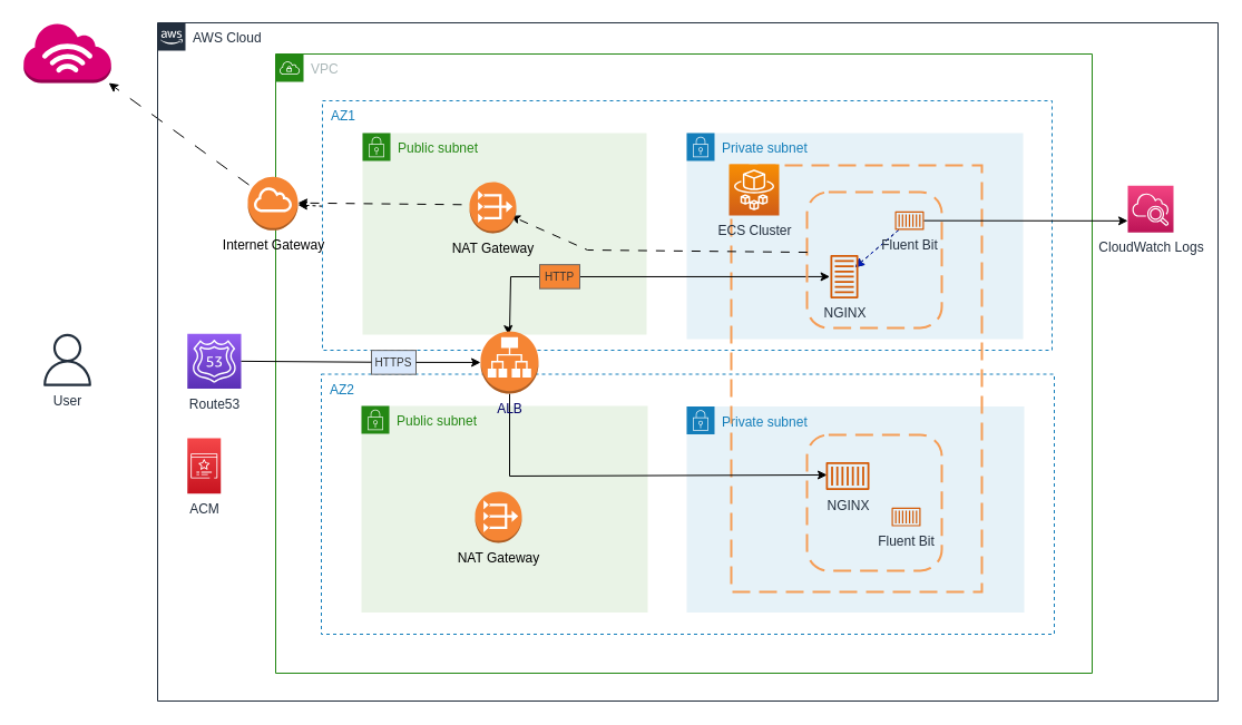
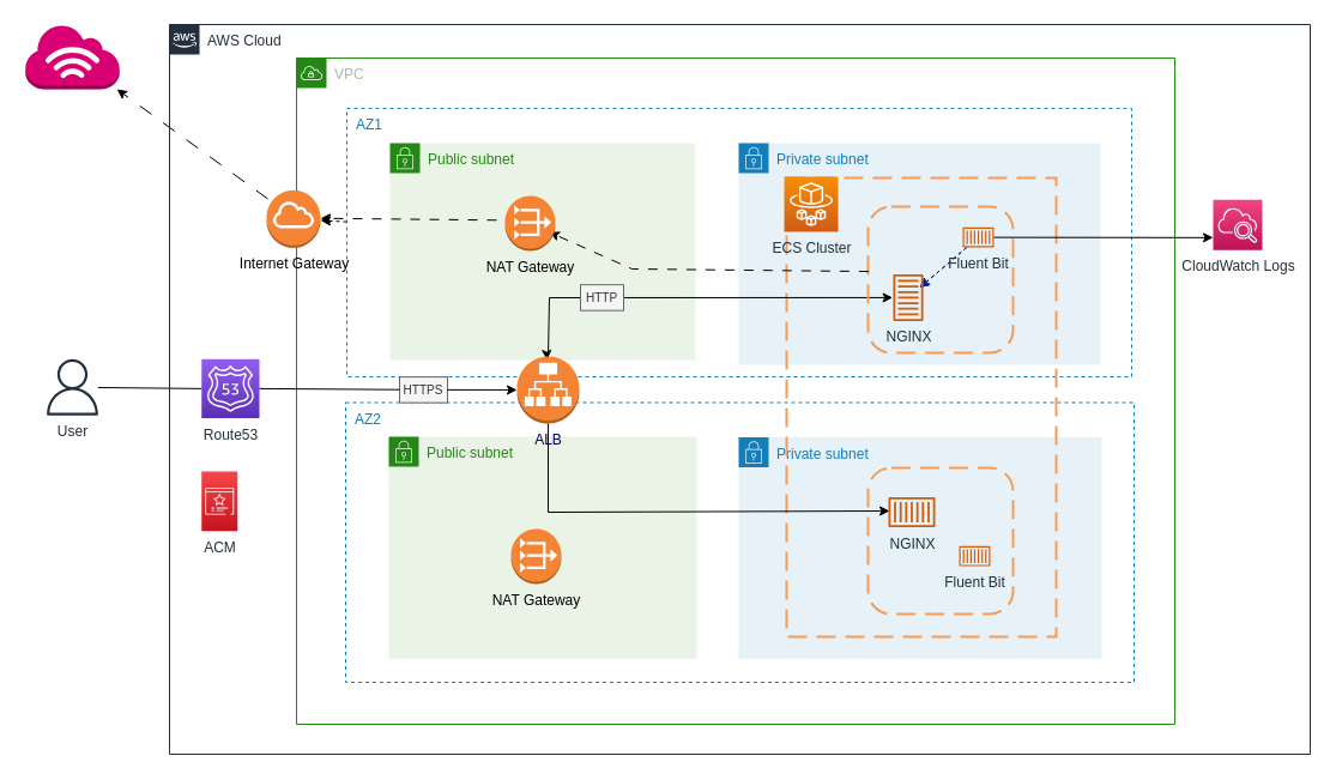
  <mxCell id="0" />
  <mxCell id="1" parent="0" />
  <mxCell id="2" value="" style="edgeStyle=none;html=1;dashed=1;" edge="1" parent="1" source="3" target="41"><mxGeometry relative="1" as="geometry" /></mxCell>
  <mxCell id="3" value="  AZ1" style="fillColor=none;strokeColor=#147EBA;dashed=1;verticalAlign=top;fontStyle=0;fontColor=#147EBA;container=0;align=left;" parent="1" vertex="1"><mxGeometry x="289" y="90" width="655" height="224" as="geometry" /></mxCell>
  <mxCell id="4" value="VPC" style="points=[[0,0],[0.25,0],[0.5,0],[0.75,0],[1,0],[1,0.25],[1,0.5],[1,0.75],[1,1],[0.75,1],[0.5,1],[0.25,1],[0,1],[0,0.75],[0,0.5],[0,0.25]];outlineConnect=0;gradientColor=none;html=1;whiteSpace=wrap;fontSize=12;fontStyle=0;container=0;pointerEvents=0;collapsible=0;recursiveResize=0;shape=mxgraph.aws4.group;grIcon=mxgraph.aws4.group_vpc;strokeColor=#248814;fillColor=none;verticalAlign=top;align=left;spacingLeft=30;fontColor=#AAB7B8;dashed=0;" parent="1" vertex="1"><mxGeometry x="247" y="48" width="733" height="556" as="geometry" /></mxCell>
  <mxCell id="5" value="Public subnet" style="points=[[0,0],[0.25,0],[0.5,0],[0.75,0],[1,0],[1,0.25],[1,0.5],[1,0.75],[1,1],[0.75,1],[0.5,1],[0.25,1],[0,1],[0,0.75],[0,0.5],[0,0.25]];outlineConnect=0;gradientColor=none;html=1;whiteSpace=wrap;fontSize=12;fontStyle=0;container=0;pointerEvents=0;collapsible=0;recursiveResize=0;shape=mxgraph.aws4.group;grIcon=mxgraph.aws4.group_security_group;grStroke=0;strokeColor=#248814;fillColor=#E9F3E6;verticalAlign=top;align=left;spacingLeft=30;fontColor=#248814;dashed=0;" parent="1" vertex="1"><mxGeometry x="325" y="119" width="255" height="181" as="geometry" /></mxCell>
  <mxCell id="6" style="edgeStyle=none;rounded=0;html=1;strokeColor=#000000;fontColor=#000000;dashed=1;dashPattern=12 12;fillColor=#60a917;" parent="1" target="30" edge="1"><mxGeometry relative="1" as="geometry"><mxPoint x="-43" y="6" as="targetPoint" /><mxPoint x="223" y="165.505" as="sourcePoint" /></mxGeometry></mxCell>
  <mxCell id="7" value="  AZ2" style="fillColor=none;strokeColor=#147EBA;dashed=1;verticalAlign=top;fontStyle=0;fontColor=#147EBA;container=0;align=left;" parent="1" vertex="1"><mxGeometry x="288" y="335.5" width="658" height="233.5" as="geometry" /></mxCell>
  <mxCell id="8" value="Private subnet" style="points=[[0,0],[0.25,0],[0.5,0],[0.75,0],[1,0],[1,0.25],[1,0.5],[1,0.75],[1,1],[0.75,1],[0.5,1],[0.25,1],[0,1],[0,0.75],[0,0.5],[0,0.25]];outlineConnect=0;gradientColor=none;html=1;whiteSpace=wrap;fontSize=12;fontStyle=0;container=0;pointerEvents=0;collapsible=0;recursiveResize=0;shape=mxgraph.aws4.group;grIcon=mxgraph.aws4.group_security_group;grStroke=0;strokeColor=#147EBA;fillColor=#E6F2F8;verticalAlign=top;align=left;spacingLeft=30;fontColor=#147EBA;dashed=0;" parent="1" vertex="1"><mxGeometry x="616" y="364.5" width="303" height="185" as="geometry" /></mxCell>
  <mxCell id="9" value="Private subnet" style="points=[[0,0],[0.25,0],[0.5,0],[0.75,0],[1,0],[1,0.25],[1,0.5],[1,0.75],[1,1],[0.75,1],[0.5,1],[0.25,1],[0,1],[0,0.75],[0,0.5],[0,0.25]];outlineConnect=0;gradientColor=none;html=1;whiteSpace=wrap;fontSize=12;fontStyle=0;container=0;pointerEvents=0;collapsible=0;recursiveResize=0;shape=mxgraph.aws4.group;grIcon=mxgraph.aws4.group_security_group;grStroke=0;strokeColor=#147EBA;fillColor=#E6F2F8;verticalAlign=top;align=left;spacingLeft=30;fontColor=#147EBA;dashed=0;" parent="1" vertex="1"><mxGeometry x="616" y="119" width="302" height="185" as="geometry" /></mxCell>
  <mxCell id="10" value="" style="rounded=1;arcSize=0;dashed=1;strokeColor=#F59D56;fillColor=none;gradientColor=none;dashPattern=8 4;strokeWidth=2;labelBackgroundColor=none;labelBorderColor=none;sketch=0;fontColor=#000066;container=0;" parent="1" vertex="1"><mxGeometry x="656" y="148" width="225" height="383" as="geometry" /></mxCell>
  <mxCell id="11" value="ECS Cluster" style="sketch=0;points=[[0,0,0],[0.25,0,0],[0.5,0,0],[0.75,0,0],[1,0,0],[0,1,0],[0.25,1,0],[0.5,1,0],[0.75,1,0],[1,1,0],[0,0.25,0],[0,0.5,0],[0,0.75,0],[1,0.25,0],[1,0.5,0],[1,0.75,0]];outlineConnect=0;fontColor=#232F3E;gradientColor=#F78E04;gradientDirection=north;fillColor=#D05C17;strokeColor=#ffffff;dashed=0;verticalLabelPosition=bottom;verticalAlign=top;align=center;html=1;fontSize=12;fontStyle=0;aspect=fixed;shape=mxgraph.aws4.resourceIcon;resIcon=mxgraph.aws4.fargate;labelBackgroundColor=none;labelBorderColor=none;container=0;" parent="1" vertex="1"><mxGeometry x="654" y="147" width="45" height="46" as="geometry" /></mxCell>
  <mxCell id="12" value="Public subnet" style="points=[[0,0],[0.25,0],[0.5,0],[0.75,0],[1,0],[1,0.25],[1,0.5],[1,0.75],[1,1],[0.75,1],[0.5,1],[0.25,1],[0,1],[0,0.75],[0,0.5],[0,0.25]];outlineConnect=0;gradientColor=none;html=1;whiteSpace=wrap;fontSize=12;fontStyle=0;container=0;pointerEvents=0;collapsible=0;recursiveResize=0;shape=mxgraph.aws4.group;grIcon=mxgraph.aws4.group_security_group;grStroke=0;strokeColor=#248814;fillColor=#E9F3E6;verticalAlign=top;align=left;spacingLeft=30;fontColor=#248814;dashed=0;" parent="1" vertex="1"><mxGeometry x="324" y="364" width="257" height="185.5" as="geometry" /></mxCell>
  <mxCell id="13" value="" style="edgeStyle=none;html=1;fontColor=#000066;" parent="1" source="16" target="5" edge="1"><mxGeometry relative="1" as="geometry" /></mxCell>
  <mxCell id="14" style="edgeStyle=none;rounded=0;html=1;exitX=0.5;exitY=1;exitDx=0;exitDy=0;exitPerimeter=0;strokeColor=#000000;fontColor=#000066;" parent="1" source="16" edge="1"><mxGeometry relative="1" as="geometry"><Array as="points"><mxPoint x="457" y="427" /></Array><mxPoint x="742" y="425.984" as="targetPoint" /></mxGeometry></mxCell>
  <mxCell id="15" style="edgeStyle=none;rounded=0;html=1;strokeColor=#000000;fontColor=#000066;exitX=0.5;exitY=0;exitDx=0;exitDy=0;exitPerimeter=0;" parent="1" source="16" target="34" edge="1"><mxGeometry relative="1" as="geometry"><Array as="points"><mxPoint x="458" y="248" /></Array><mxPoint x="713" y="250" as="targetPoint" /></mxGeometry></mxCell>
  <mxCell id="16" value="ALB" style="outlineConnect=0;dashed=0;verticalLabelPosition=bottom;verticalAlign=top;align=center;html=1;shape=mxgraph.aws3.application_load_balancer;fillColor=#F58534;gradientColor=none;labelBackgroundColor=none;labelBorderColor=none;sketch=0;strokeColor=#383838;fontColor=#000066;container=0;" parent="1" vertex="1"><mxGeometry x="431" y="297" width="52" height="56" as="geometry" /></mxCell>
+ <mxCell id="17" style="edgeStyle=none;rounded=0;html=1;entryX=0;entryY=0.5;entryDx=0;entryDy=0;entryPerimeter=0;strokeColor=#000000;fontColor=#000000;endArrow=none;endFill=0;" parent="1" source="18" target="21" edge="1"><mxGeometry relative="1" as="geometry" /></mxCell>
  <mxCell id="18" value="User" style="sketch=0;outlineConnect=0;fontColor=#232F3E;gradientColor=none;fillColor=#232F3D;strokeColor=none;dashed=0;verticalLabelPosition=bottom;verticalAlign=top;align=center;html=1;fontSize=12;fontStyle=0;aspect=fixed;pointerEvents=1;shape=mxgraph.aws4.user;labelBackgroundColor=none;labelBorderColor=none;" parent="1" vertex="1"><mxGeometry x="37" y="299.25" width="46" height="47" as="geometry" /></mxCell>
  <mxCell id="19" value="AWS Cloud" style="points=[[0,0],[0.25,0],[0.5,0],[0.75,0],[1,0],[1,0.25],[1,0.5],[1,0.75],[1,1],[0.75,1],[0.5,1],[0.25,1],[0,1],[0,0.75],[0,0.5],[0,0.25]];outlineConnect=0;gradientColor=none;html=1;whiteSpace=wrap;fontSize=12;fontStyle=0;container=1;pointerEvents=0;collapsible=0;recursiveResize=0;shape=mxgraph.aws4.group;grIcon=mxgraph.aws4.group_aws_cloud_alt;strokeColor=#232F3E;fillColor=none;verticalAlign=top;align=left;spacingLeft=30;fontColor=#232F3E;dashed=0;labelBackgroundColor=none;labelBorderColor=none;sketch=0;" parent="1" vertex="1"><mxGeometry x="141" y="20" width="952" height="609" as="geometry" /></mxCell>
  <mxCell id="20" value="CloudWatch Logs" style="sketch=0;points=[[0,0,0],[0.25,0,0],[0.5,0,0],[0.75,0,0],[1,0,0],[0,1,0],[0.25,1,0],[0.5,1,0],[0.75,1,0],[1,1,0],[0,0.25,0],[0,0.5,0],[0,0.75,0],[1,0.25,0],[1,0.5,0],[1,0.75,0]];points=[[0,0,0],[0.25,0,0],[0.5,0,0],[0.75,0,0],[1,0,0],[0,1,0],[0.25,1,0],[0.5,1,0],[0.75,1,0],[1,1,0],[0,0.25,0],[0,0.5,0],[0,0.75,0],[1,0.25,0],[1,0.5,0],[1,0.75,0]];outlineConnect=0;fontColor=#232F3E;gradientColor=#F34482;gradientDirection=north;fillColor=#BC1356;strokeColor=#ffffff;dashed=0;verticalLabelPosition=bottom;verticalAlign=top;align=center;html=1;fontSize=12;fontStyle=0;aspect=fixed;shape=mxgraph.aws4.resourceIcon;resIcon=mxgraph.aws4.cloudwatch_2;" parent="19" vertex="1"><mxGeometry x="871" y="146.34" width="41" height="42" as="geometry" /></mxCell>
  <mxCell id="21" value="Route53" style="sketch=0;points=[[0,0,0],[0.25,0,0],[0.5,0,0],[0.75,0,0],[1,0,0],[0,1,0],[0.25,1,0],[0.5,1,0],[0.75,1,0],[1,1,0],[0,0.25,0],[0,0.5,0],[0,0.75,0],[1,0.25,0],[1,0.5,0],[1,0.75,0]];outlineConnect=0;fontColor=#232F3E;gradientColor=#945DF2;gradientDirection=north;fillColor=#5A30B5;strokeColor=#ffffff;dashed=0;verticalLabelPosition=bottom;verticalAlign=top;align=center;html=1;fontSize=12;fontStyle=0;aspect=fixed;shape=mxgraph.aws4.resourceIcon;resIcon=mxgraph.aws4.route_53;labelBackgroundColor=none;labelBorderColor=none;" parent="19" vertex="1"><mxGeometry x="26.75" y="279.25" width="48.25" height="49.25" as="geometry" /></mxCell>
  <mxCell id="22" style="edgeStyle=none;rounded=0;html=1;strokeColor=#000000;fontColor=#000066;dashed=1;dashPattern=8 8;fillColor=#60a917;" parent="19" edge="1"><mxGeometry relative="1" as="geometry"><mxPoint x="273" y="163.27" as="sourcePoint" /><mxPoint x="126" y="161.73" as="targetPoint" /></mxGeometry></mxCell>
- <mxCell id="23" value="HTTPS" style="rounded=0;whiteSpace=wrap;html=1;fontSize=10;fillColor=#dae8fc;strokeColor=#666666;fontColor=#333333;" parent="19" vertex="1"><mxGeometry x="192" y="294.13" width="40" height="21.5" as="geometry" /></mxCell>
+ <mxCell id="23" value="HTTPS" style="rounded=0;whiteSpace=wrap;html=1;fontSize=10;fillColor=#f5f5f5;strokeColor=#666666;fontColor=#333333;" parent="19" vertex="1"><mxGeometry x="192" y="294.13" width="40" height="21.5" as="geometry" /></mxCell>
  <mxCell id="24" value="" style="edgeStyle=none;rounded=0;html=1;strokeColor=#000000;fontColor=#000000;endArrow=none;endFill=1;exitX=1;exitY=0.5;exitDx=0;exitDy=0;exitPerimeter=0;" parent="19" source="21" target="23" edge="1"><mxGeometry relative="1" as="geometry"><mxPoint x="75" y="303.875" as="sourcePoint" /><mxPoint x="290" y="304.879" as="targetPoint" /></mxGeometry></mxCell>
  <mxCell id="25" value="" style="rounded=1;arcSize=16;dashed=1;strokeColor=#F59D56;fillColor=none;gradientColor=none;dashPattern=8 4;strokeWidth=2;labelBackgroundColor=none;labelBorderColor=none;sketch=0;fontColor=#000066;container=0;" parent="19" vertex="1"><mxGeometry x="583" y="370" width="121" height="122" as="geometry" /></mxCell>
  <mxCell id="26" value="Fluent Bit" style="sketch=0;outlineConnect=0;fontColor=#232F3E;gradientColor=none;fillColor=#D45B07;strokeColor=none;dashed=0;verticalLabelPosition=bottom;verticalAlign=top;align=center;html=1;fontSize=12;fontStyle=0;aspect=fixed;pointerEvents=1;shape=mxgraph.aws4.container_1;" parent="19" vertex="1"><mxGeometry x="659" y="435" width="26" height="17.44" as="geometry" /></mxCell>
  <mxCell id="27" value="NGINX" style="sketch=0;outlineConnect=0;fontColor=#232F3E;gradientColor=none;fillColor=#D45B07;strokeColor=none;dashed=0;verticalLabelPosition=bottom;verticalAlign=top;align=center;html=1;fontSize=12;fontStyle=0;aspect=fixed;pointerEvents=1;shape=mxgraph.aws4.container_1;" parent="19" vertex="1"><mxGeometry x="600" y="394" width="39" height="25.83" as="geometry" /></mxCell>
  <mxCell id="28" value="ACM" style="sketch=0;points=[[0,0,0],[0.25,0,0],[0.5,0,0],[0.75,0,0],[1,0,0],[0,1,0],[0.25,1,0],[0.5,1,0],[0.75,1,0],[1,1,0],[0,0.25,0],[0,0.5,0],[0,0.75,0],[1,0.25,0],[1,0.5,0],[1,0.75,0]];outlineConnect=0;fontColor=#232F3E;gradientColor=#F54749;gradientDirection=north;fillColor=#C7131F;strokeColor=#ffffff;dashed=0;verticalLabelPosition=bottom;verticalAlign=top;align=center;html=1;fontSize=12;fontStyle=0;aspect=fixed;shape=mxgraph.aws4.resourceIcon;resIcon=mxgraph.aws4.certificate_manager_3;" parent="19" vertex="1"><mxGeometry x="26.75" y="373" width="30" height="49.75" as="geometry" /></mxCell>
  <mxCell id="29" value="" style="rounded=1;arcSize=16;dashed=1;strokeColor=#F59D56;fillColor=none;gradientColor=none;dashPattern=8 4;strokeWidth=2;labelBackgroundColor=none;labelBorderColor=none;sketch=0;fontColor=#000066;container=0;" parent="1" vertex="1"><mxGeometry x="724" y="172" width="121" height="122" as="geometry" /></mxCell>
  <mxCell id="30" value="" style="outlineConnect=0;dashed=0;verticalLabelPosition=bottom;verticalAlign=top;align=center;html=1;shape=mxgraph.aws3.internet_3;fillColor=#d80073;labelBackgroundColor=none;labelBorderColor=none;sketch=0;strokeColor=#A50040;fontColor=#ffffff;" parent="1" vertex="1"><mxGeometry x="20.75" y="20" width="78.5" height="54" as="geometry" /></mxCell>
  <mxCell id="31" style="edgeStyle=none;html=1;strokeColor=#000000;dashed=1;" parent="1" source="33" target="34" edge="1"><mxGeometry relative="1" as="geometry" /></mxCell>
  <mxCell id="32" value="" style="edgeStyle=none;html=1;dashed=1;fillColor=#0050ef;strokeColor=#001DBC;" edge="1" parent="1" source="33" target="34"><mxGeometry relative="1" as="geometry" /></mxCell>
  <mxCell id="33" value="Fluent Bit" style="sketch=0;outlineConnect=0;fontColor=#232F3E;gradientColor=none;fillColor=#D45B07;strokeColor=none;dashed=0;verticalLabelPosition=bottom;verticalAlign=top;align=center;html=1;fontSize=12;fontStyle=0;aspect=fixed;pointerEvents=1;shape=mxgraph.aws4.container_1;" parent="1" vertex="1"><mxGeometry x="803" y="188.9" width="26" height="17.44" as="geometry" /></mxCell>
  <mxCell id="34" value="NGINX" style="sketch=0;outlineConnect=0;fontColor=#232F3E;gradientColor=none;fillColor=#D45B07;strokeColor=none;dashed=0;verticalLabelPosition=bottom;verticalAlign=top;align=center;html=1;fontSize=12;fontStyle=0;aspect=fixed;pointerEvents=1;shape=mxgraph.aws4.container_1;direction=south;" parent="1" vertex="1"><mxGeometry x="744.585" y="228.425" width="25.83" height="39" as="geometry" /></mxCell>
  <mxCell id="35" style="edgeStyle=none;rounded=0;html=1;strokeColor=#000000;fontColor=#000000;endArrow=classic;endFill=1;entryX=0;entryY=0.75;entryDx=0;entryDy=0;entryPerimeter=0;" parent="1" source="33" target="20" edge="1"><mxGeometry relative="1" as="geometry"><mxPoint x="836" y="262.813" as="sourcePoint" /><mxPoint x="1063.5" y="261.995" as="targetPoint" /></mxGeometry></mxCell>
  <mxCell id="36" style="edgeStyle=none;rounded=0;html=1;strokeColor=#000000;fontColor=#000066;dashed=1;dashPattern=8 8;fillColor=#60a917;exitX=0.003;exitY=0.443;exitDx=0;exitDy=0;exitPerimeter=0;" parent="1" source="29" edge="1"><mxGeometry relative="1" as="geometry"><mxPoint x="722" y="224" as="sourcePoint" /><mxPoint x="458" y="193.291" as="targetPoint" /><Array as="points"><mxPoint x="527" y="224" /></Array></mxGeometry></mxCell>
  <mxCell id="37" style="edgeStyle=none;rounded=0;html=1;strokeColor=#000000;fontColor=#000000;endArrow=classic;endFill=1;exitX=1;exitY=0.5;exitDx=0;exitDy=0;exitPerimeter=0;startArrow=none;" parent="1" source="23" target="16" edge="1"><mxGeometry relative="1" as="geometry"><mxPoint x="181.5" y="326.026" as="sourcePoint" /><mxPoint x="431" y="326.189" as="targetPoint" /></mxGeometry></mxCell>
- <mxCell id="38" value="HTTP" style="rounded=0;whiteSpace=wrap;html=1;fontSize=10;fillColor=#f58534;strokeColor=#666666;fontColor=#333333;" parent="1" vertex="1"><mxGeometry x="484" y="237.17" width="36" height="21.5" as="geometry" /></mxCell>
+ <mxCell id="38" value="HTTP" style="rounded=0;whiteSpace=wrap;html=1;fontSize=10;fillColor=#f5f5f5;strokeColor=#666666;fontColor=#333333;" parent="1" vertex="1"><mxGeometry x="484" y="237.17" width="36" height="21.5" as="geometry" /></mxCell>
  <mxCell id="39" value="NAT Gateway" style="outlineConnect=0;dashed=0;verticalLabelPosition=bottom;verticalAlign=top;align=center;html=1;shape=mxgraph.aws3.vpc_nat_gateway;fillColor=#F58534;gradientColor=none;fontColor=#000000;" parent="1" vertex="1"><mxGeometry x="421" y="163" width="42" height="46" as="geometry" /></mxCell>
  <mxCell id="40" value="NAT Gateway" style="outlineConnect=0;dashed=0;verticalLabelPosition=bottom;verticalAlign=top;align=center;html=1;shape=mxgraph.aws3.vpc_nat_gateway;fillColor=#F58534;gradientColor=none;fontColor=#000000;" parent="1" vertex="1"><mxGeometry x="426" y="441" width="42" height="46" as="geometry" /></mxCell>
  <mxCell id="41" value="Internet Gateway" style="outlineConnect=0;dashed=0;verticalLabelPosition=bottom;verticalAlign=top;align=center;html=1;shape=mxgraph.aws3.internet_gateway;fillColor=#F58534;gradientColor=none;fontColor=#000000;" parent="1" vertex="1"><mxGeometry x="222" y="158.3" width="45" height="48.04" as="geometry" /></mxCell>
